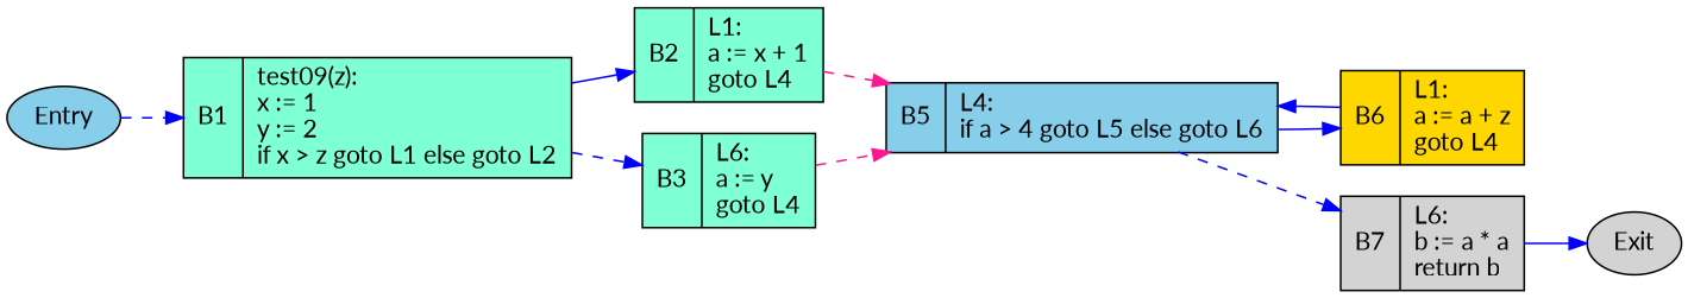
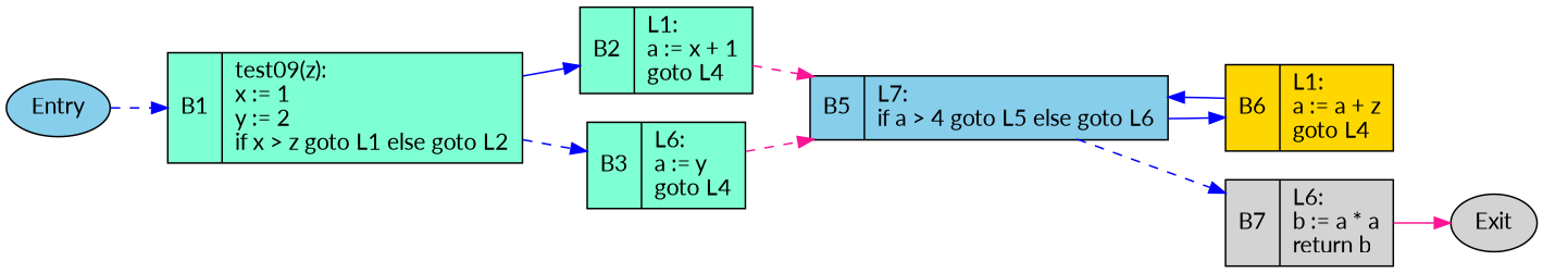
  digraph {
    fontname=Lato
    rankdir=LR
    node [fillcolor=aquamarine fontname=Lato shape=record style=filled]
    edge [color=blue fontname=Lato style=dashed]
    n1 [label="{B1|test09(z):\lx := 1\ly := 2\lif x \> z goto L1 else goto L2\l}"]
    n2 [label="{B2|L1:\la := x + 1\lgoto L4\l}"]
    n3 [label="{B3|L6:\la := y\lgoto L4\l}"]
-   n4 [fillcolor=skyblue label="{B5|L4:\lif a \> 4 goto L5 else goto L6\l}"]
+   n4 [fillcolor=skyblue label="{B5|L7:\lif a \> 4 goto L5 else goto L6\l}"]
    n5 [fillcolor=gold label="{B6|L1:\la := a + z\lgoto L4\l}"]
    n6 [fillcolor=lightgrey label="{B7|L6:\lb := a * a\lreturn b\l}"]
    Exit [fillcolor=lightgrey shape=""]
    Entry [fillcolor=skyblue shape=""]
    n1 -> n2 [style=solid]
    n1 -> n3
    n2 -> n4 [color=deeppink]
    n3 -> n4 [color=deeppink]
    n4 -> n5 [style=solid]
    n4 -> n6
    n5 -> n4 [style=solid]
-   n6 -> Exit [style=solid]
+   n6 -> Exit [color=deeppink style=solid]
    Entry -> n1
  }
